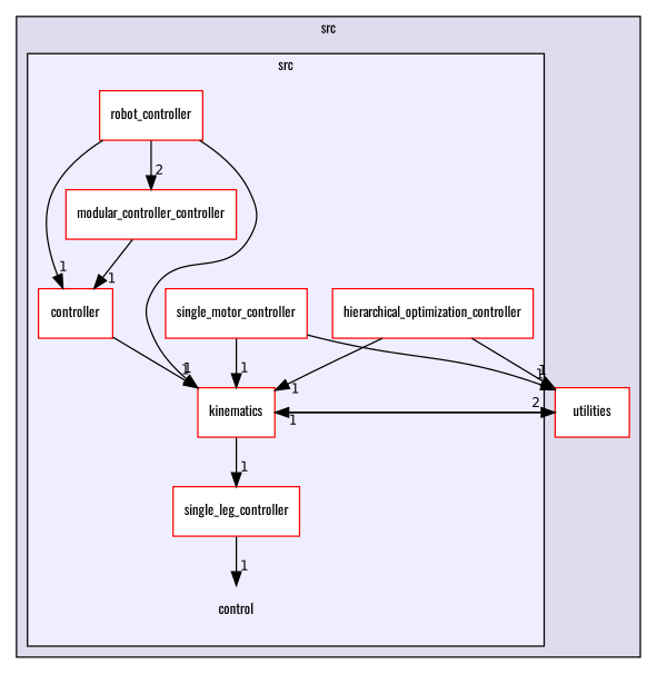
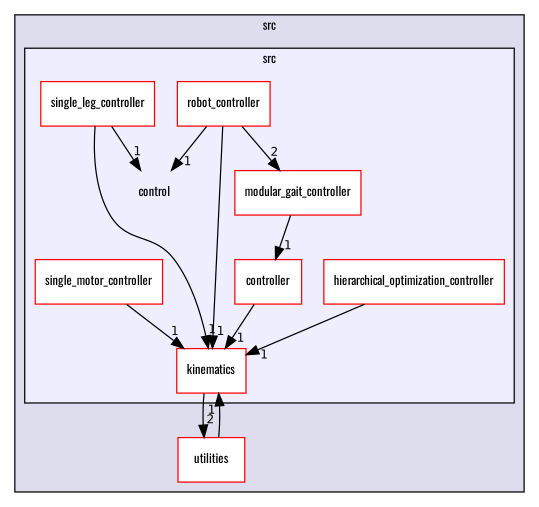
  digraph {
    compound=true
    fontname=Oswald
    node [fontname=Oswald fontsize=10 shape=box color=red fillcolor=white style=filled]
    edge [fontname=Oswald headlabel=1 labeldistance=1.5 labelfontname=Helvetica labelfontsize=10]
    n1 [label=control shape=plaintext color="" fillcolor="" style=""]
    n2 [label=controller]
    n3 [label=hierarchical_optimization_controller]
    n4 [label=kinematics]
-   n5 [label=modular_controller_controller]
+   n5 [label=modular_gait_controller]
    n6 [label=robot_controller]
    n7 [label=single_leg_controller]
    n8 [label=single_motor_controller]
    n9 [label=utilities]
    subgraph cluster_1 {
      bgcolor="#ddddee"
      fontsize=10
      label=src
      pencolor=black
      n9
      subgraph cluster_2 {
        bgcolor="#eeeeff"
        fontsize=10
        label=src
        pencolor=black
        n1
        n2
        n3
        n4
        n5
        n6
        n7
        n8
      }
    }
    n2 -> n4
    n3 -> n4
-   n3 -> n9
    n4 -> n9 [headlabel=2]
    n5 -> n2
-   n6 -> n2
+   n6 -> n1
    n6 -> n4
    n6 -> n5 [headlabel=2]
    n7 -> n1
-   n4 -> n7
+   n7 -> n4
    n8 -> n4
-   n8 -> n9
    n9 -> n4
  }
